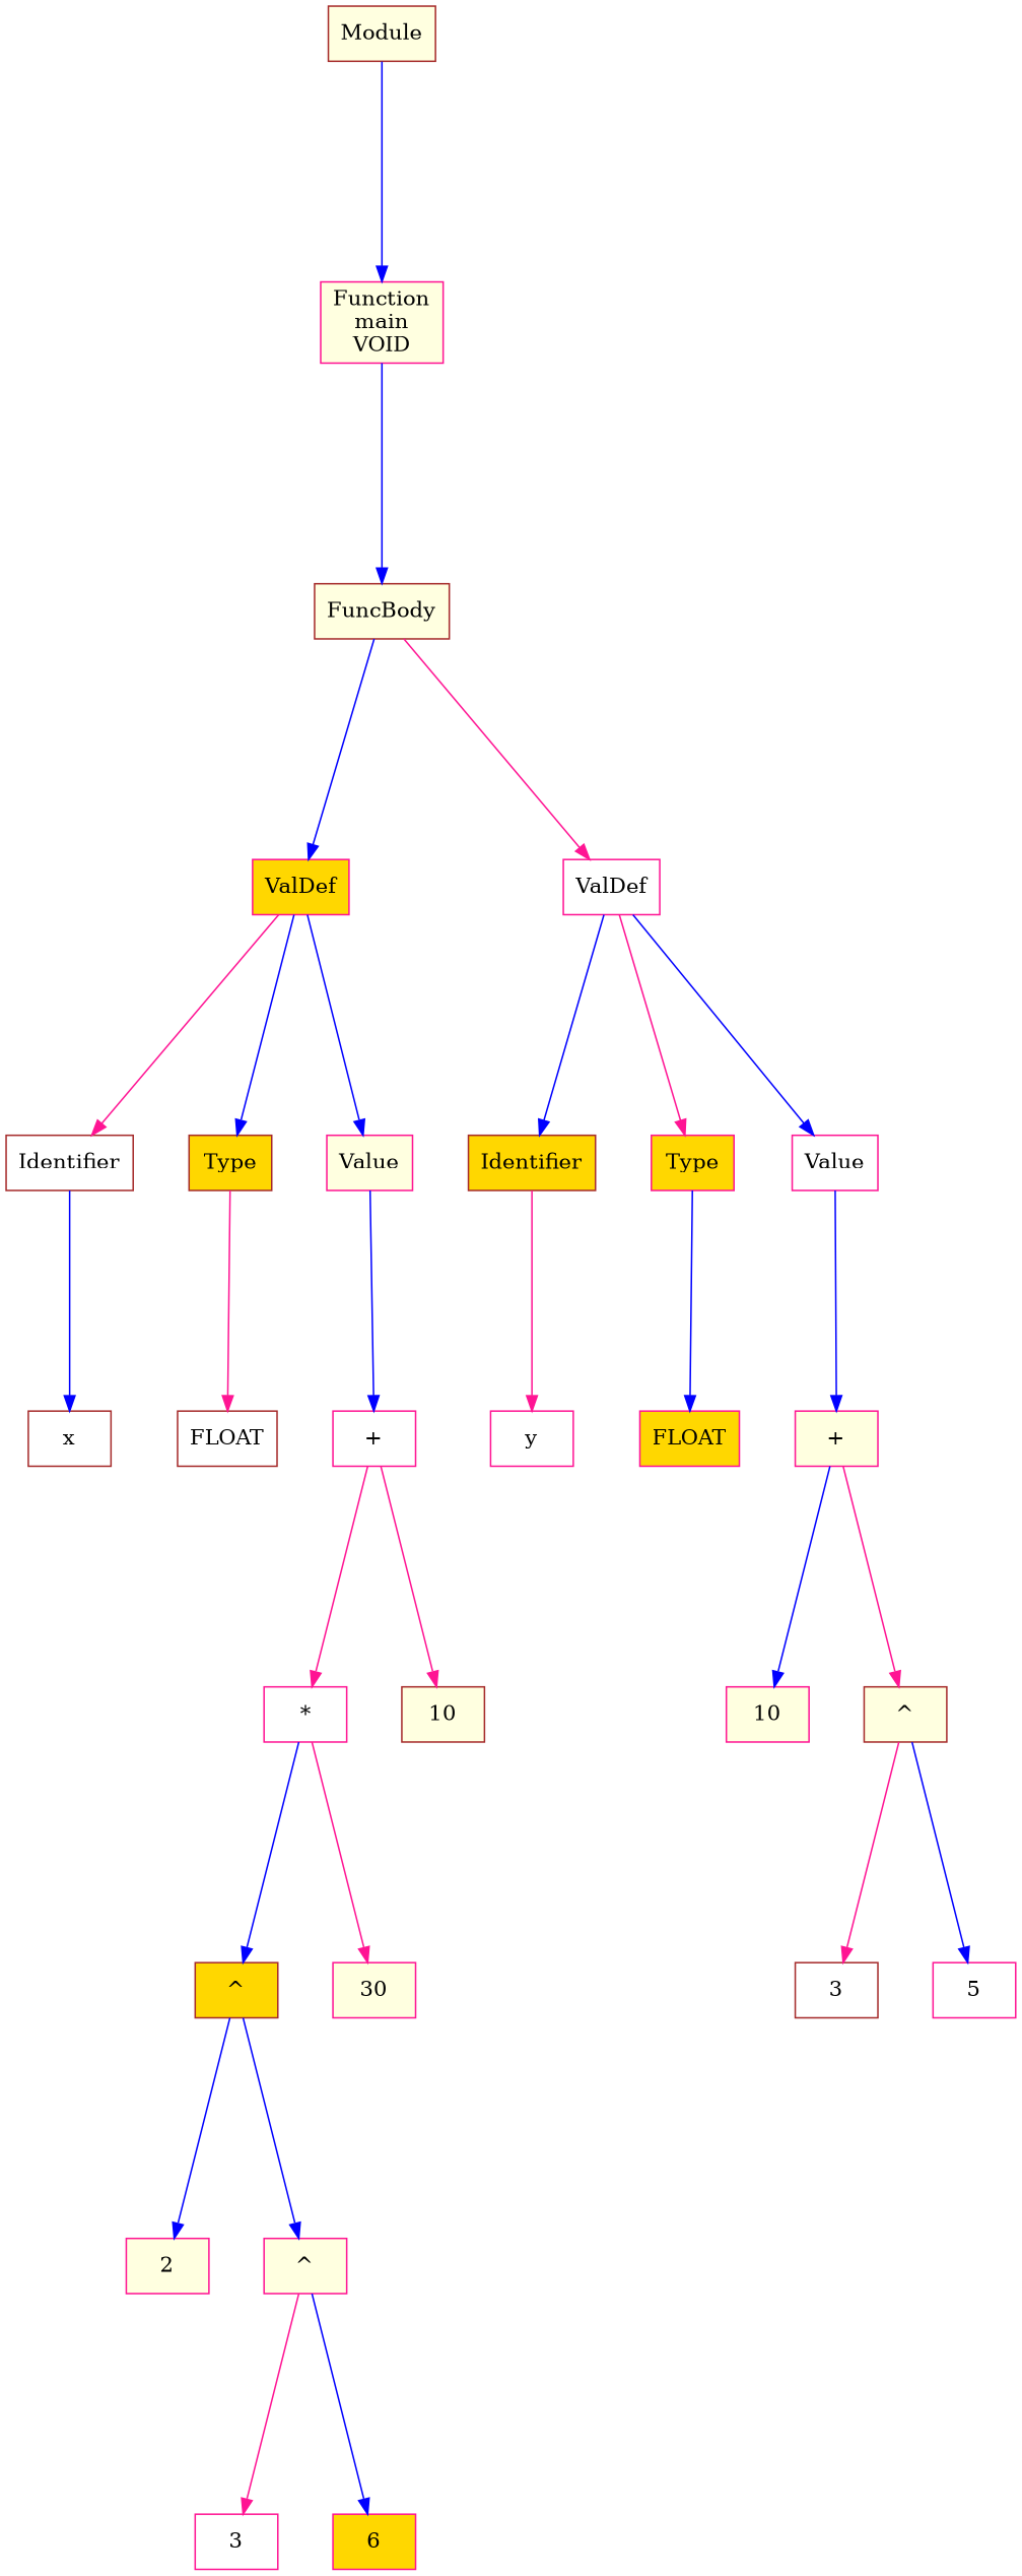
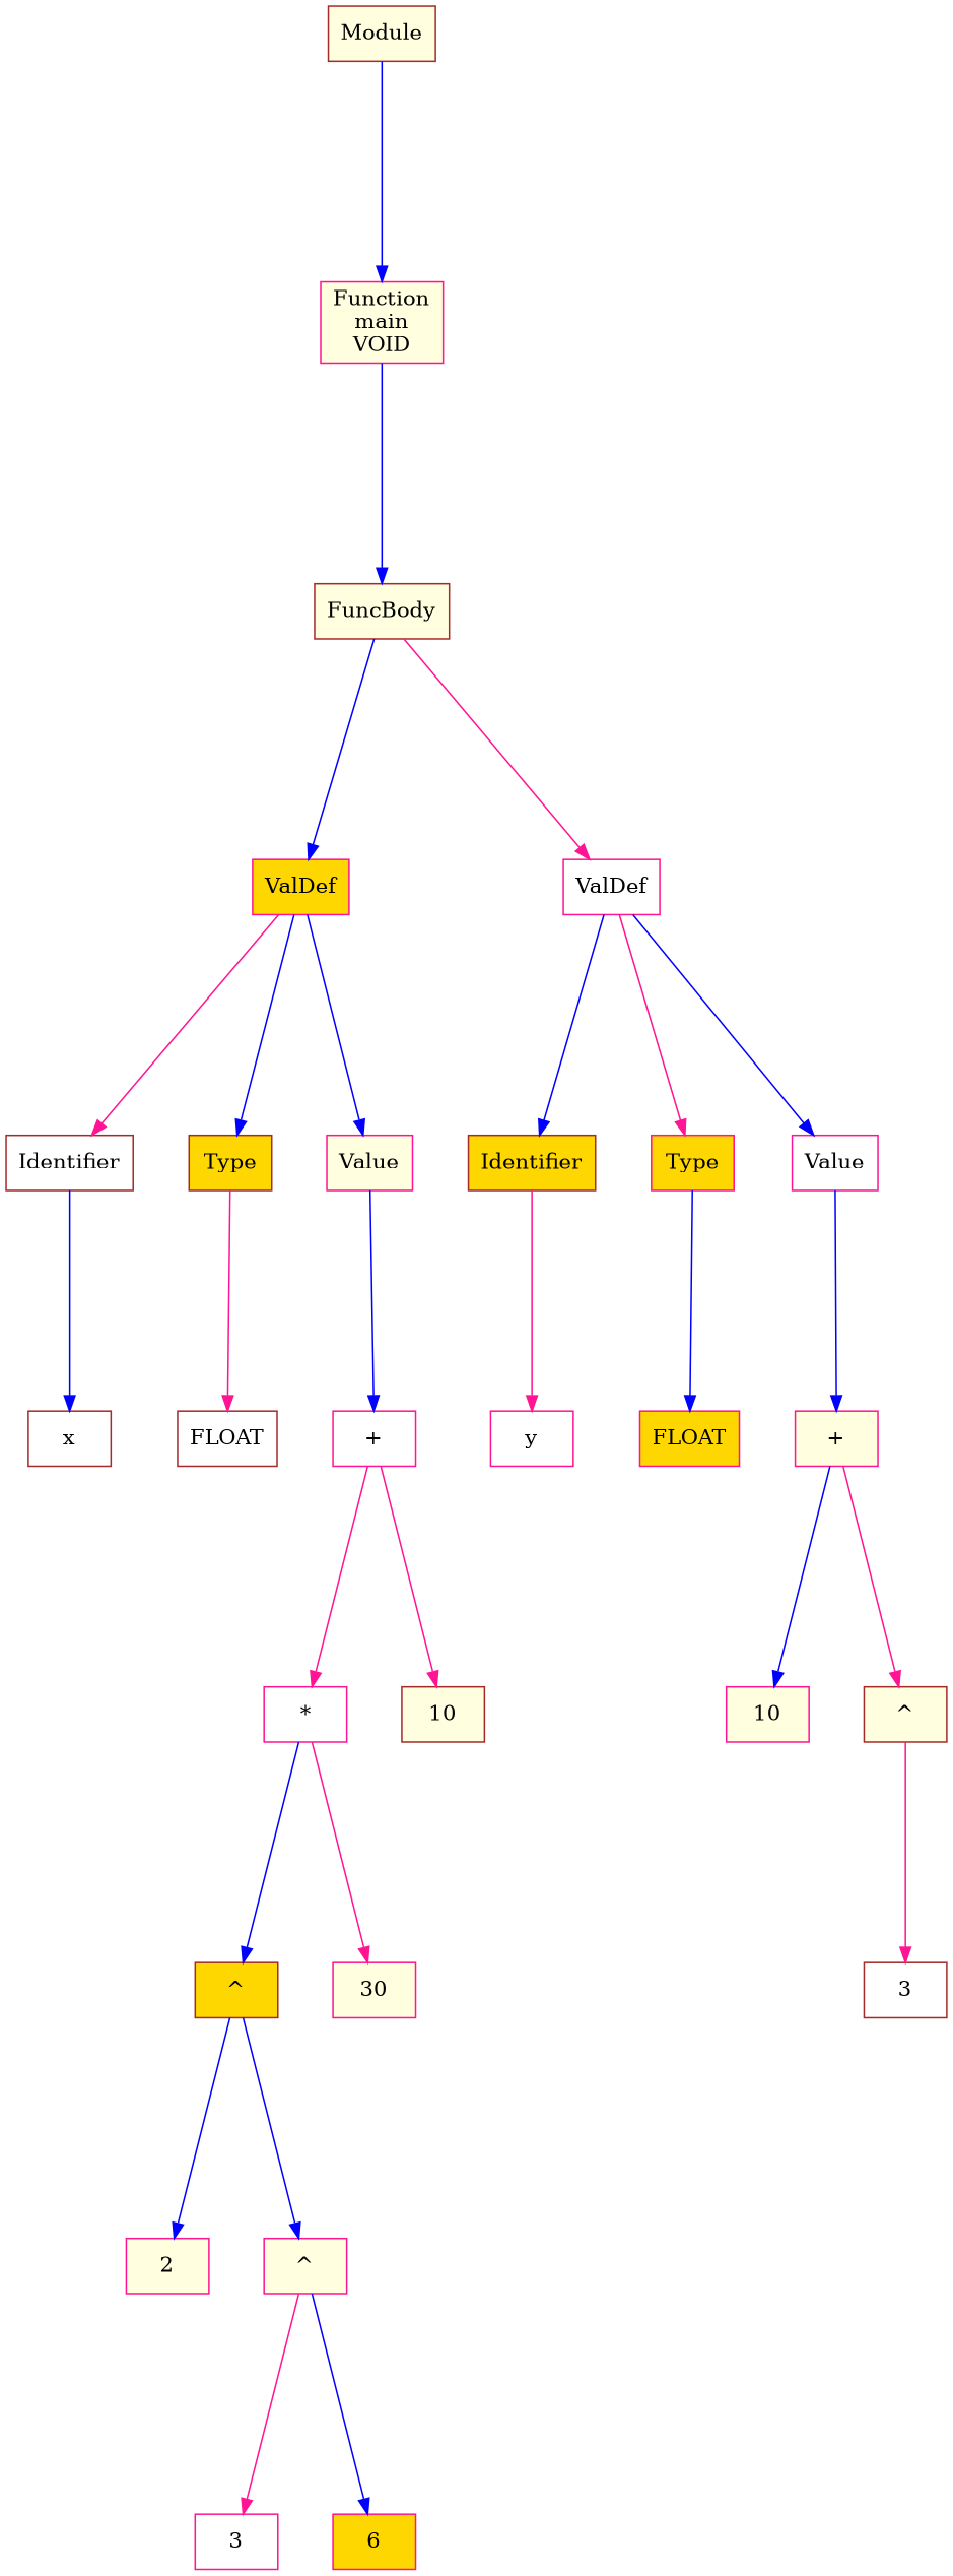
  digraph {
    nodesep=0.5
    ordering=out
    ranksep=2
    node [color=deeppink fillcolor=lightyellow shape=box style=filled]
    edge [color=blue]
    n1 [color=brown label=Module]
    n2 [label="Function\nmain\nVOID"]
    n3 [color=brown label=FuncBody]
    n4 [fillcolor=gold label=ValDef]
    n5 [fillcolor=white label=ValDef]
    n6 [color=brown fillcolor=white label=Identifier]
    n7 [color=brown fillcolor=gold label=Type]
    n8 [label=Value]
    n9 [color=brown fillcolor=gold label=Identifier]
    n10 [fillcolor=gold label=Type]
    n11 [fillcolor=white label=Value]
    n12 [color=brown fillcolor=white label=x]
    n13 [color=brown fillcolor=white label=FLOAT]
    n14 [fillcolor=white label="+"]
    n15 [fillcolor=white label="*"]
    n16 [color=brown label=10]
    n17 [color=brown fillcolor=gold label="^"]
    n18 [label=30]
    n19 [label=2]
    n20 [label="^"]
    n21 [fillcolor=white label=3]
    n22 [fillcolor=gold label=6]
    n23 [fillcolor=white label=y]
    n24 [fillcolor=gold label=FLOAT]
    n25 [label="+"]
    n26 [label=10]
    n27 [color=brown label="^"]
    n28 [color=brown fillcolor=white label=3]
-   n29 [fillcolor=white label=5]
    n1 -> n2
    n2 -> n3
    n3 -> n4
    n3 -> n5 [color=deeppink]
    n4 -> n6 [color=deeppink]
    n4 -> n7
    n4 -> n8
    n5 -> n9
    n5 -> n10 [color=deeppink]
    n5 -> n11
    n6 -> n12
    n7 -> n13 [color=deeppink]
    n8 -> n14
    n9 -> n23 [color=deeppink]
    n10 -> n24
    n11 -> n25
    n14 -> n15 [color=deeppink]
    n14 -> n16 [color=deeppink]
    n15 -> n17
    n15 -> n18 [color=deeppink]
    n17 -> n19
    n17 -> n20
    n20 -> n21 [color=deeppink]
    n20 -> n22
    n25 -> n26
    n25 -> n27 [color=deeppink]
    n27 -> n28 [color=deeppink]
-   n27 -> n29
  }
